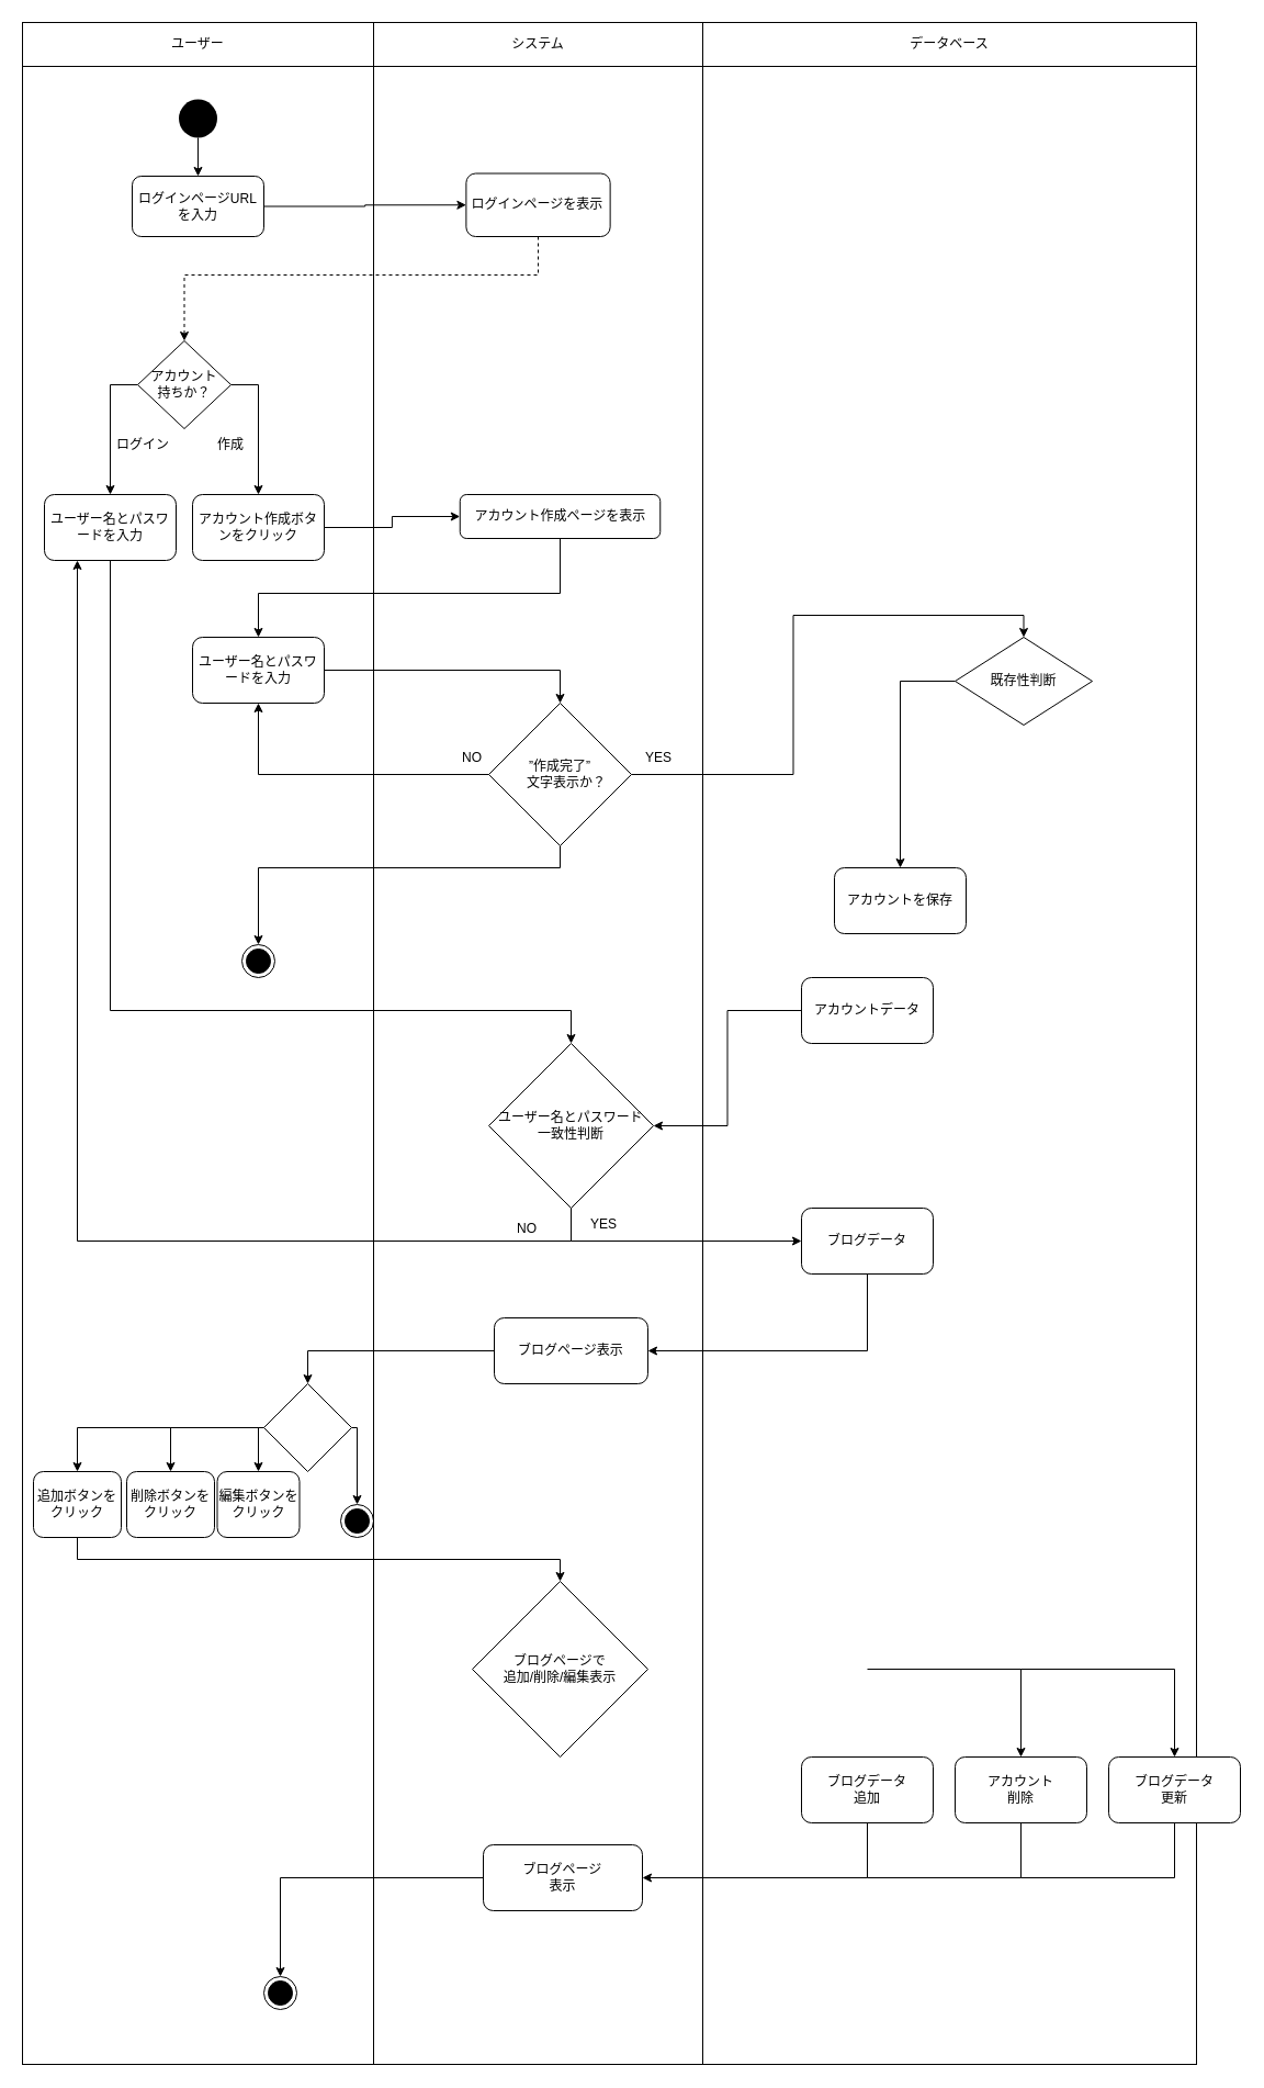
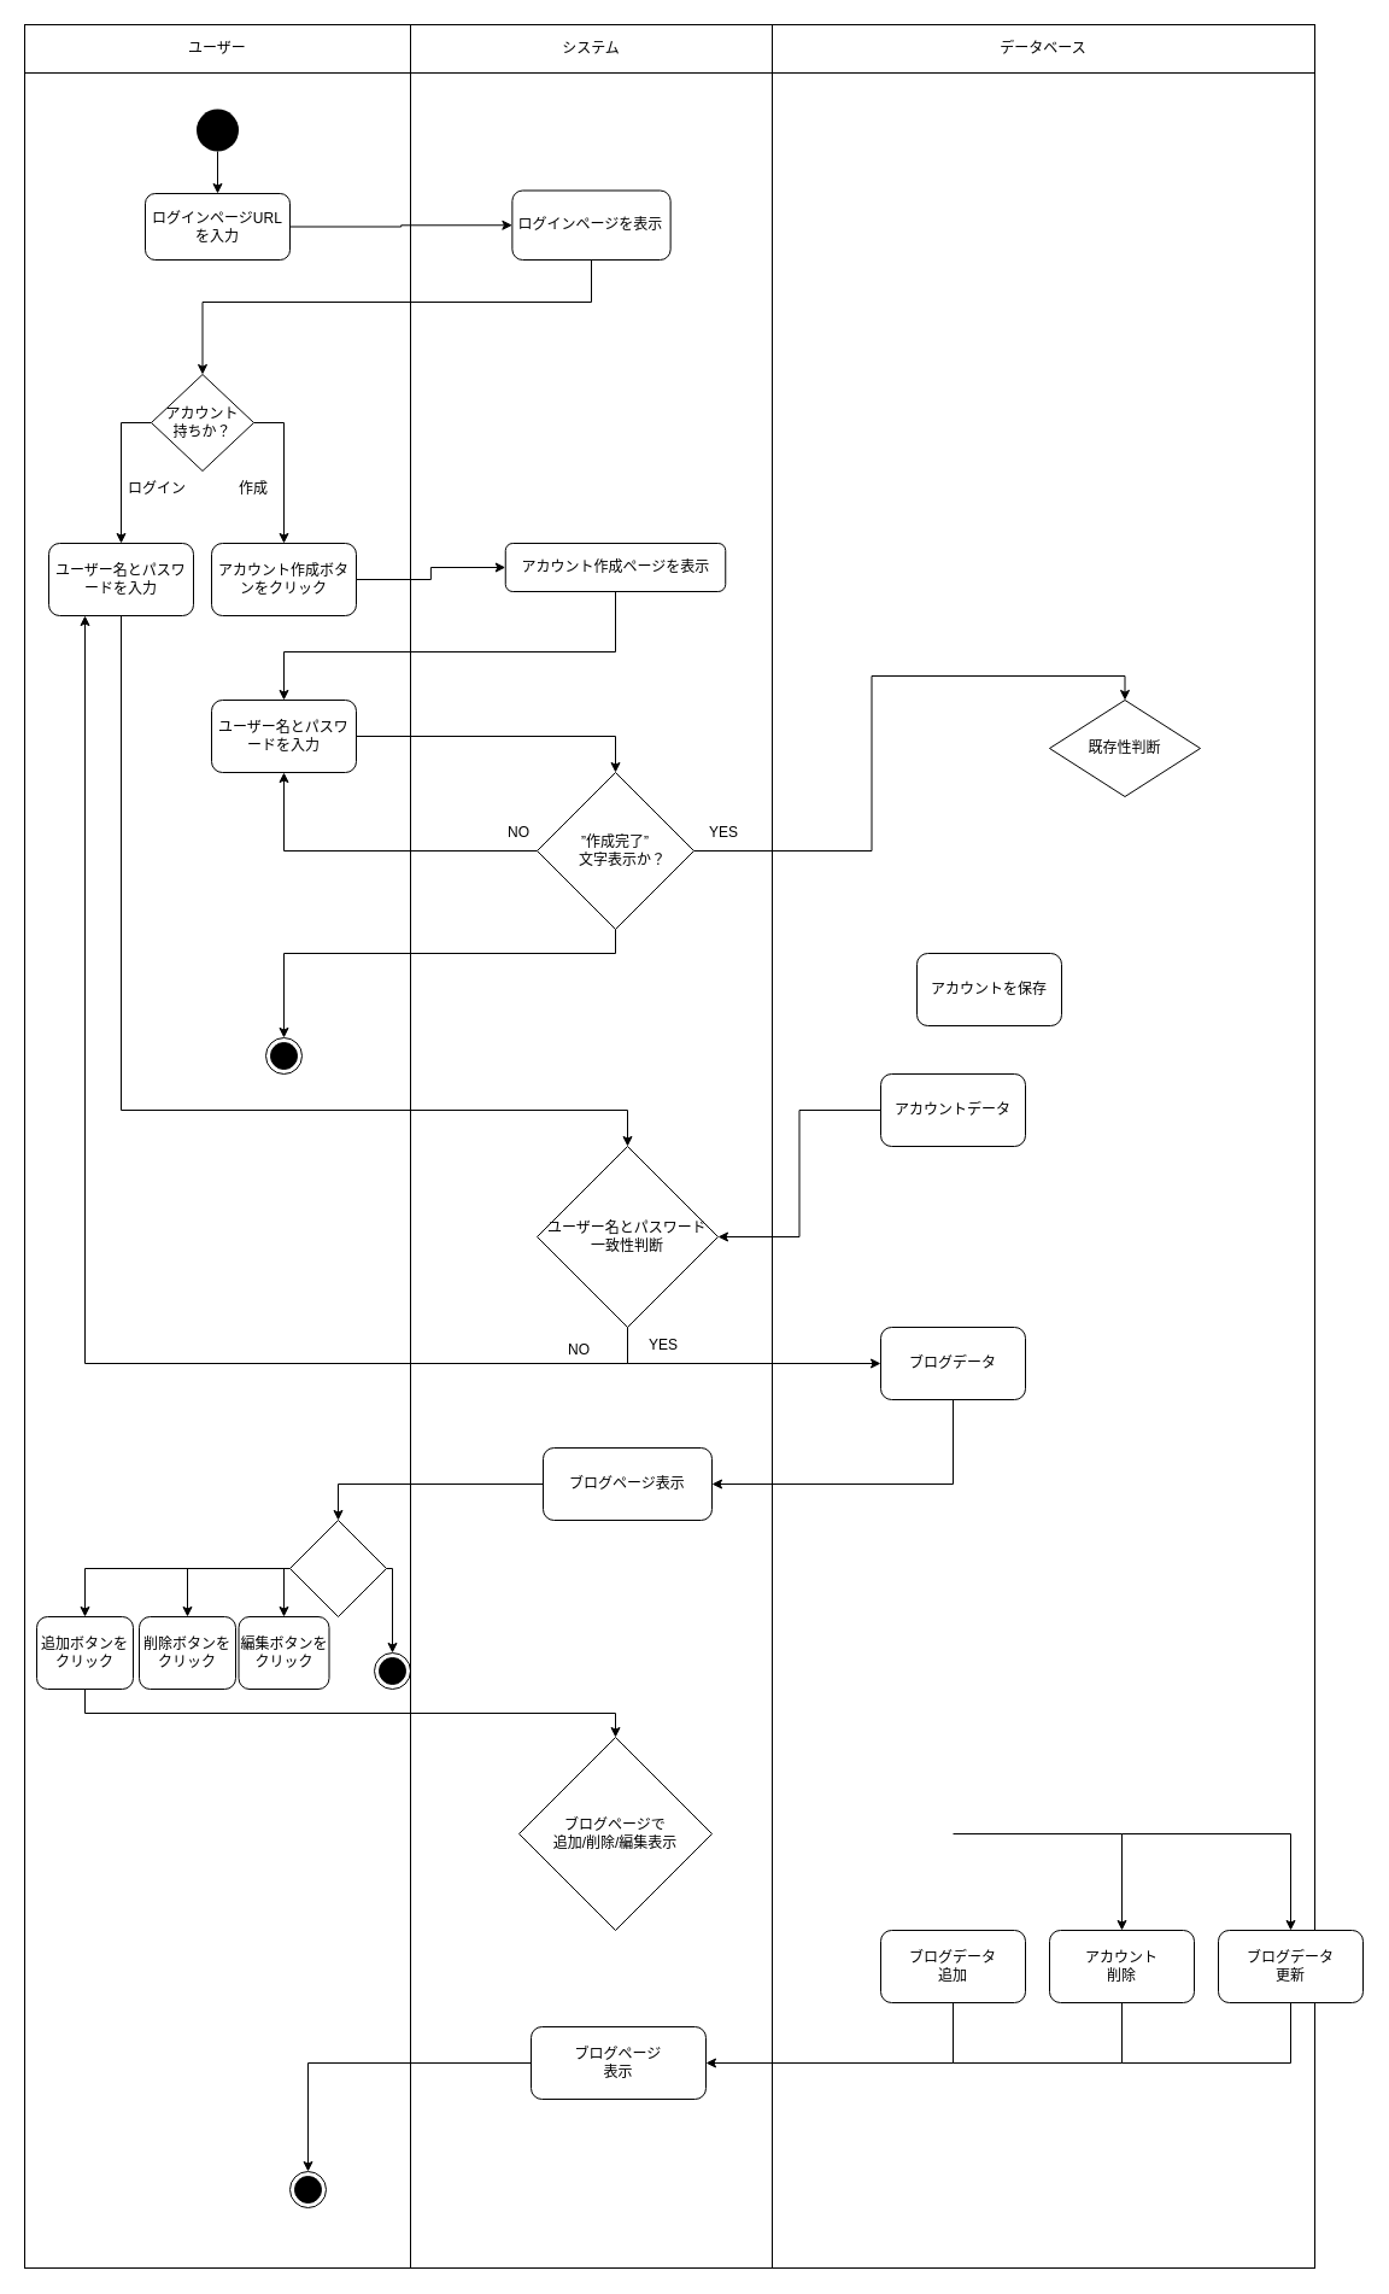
  <mxCell id="0" />
  <mxCell id="1" parent="0" />
  <mxCell id="2" value="" style="rounded=0;whiteSpace=wrap;html=1;direction=south;" vertex="1" parent="1"><mxGeometry x="340" y="60" width="300" height="1820" as="geometry" /></mxCell>
  <mxCell id="3" value="" style="rounded=0;whiteSpace=wrap;html=1;direction=south;" vertex="1" parent="1"><mxGeometry x="20" y="60" width="320" height="1820" as="geometry" /></mxCell>
  <mxCell id="4" value="" style="rounded=0;whiteSpace=wrap;html=1;direction=south;" vertex="1" parent="1"><mxGeometry x="640" y="60" width="450" height="1820" as="geometry" /></mxCell>
  <mxCell id="5" value="ユーザー" style="rounded=0;whiteSpace=wrap;html=1;direction=south;" vertex="1" parent="1"><mxGeometry x="20" y="20" width="320" height="40" as="geometry" /></mxCell>
  <mxCell id="6" value="システム" style="rounded=0;whiteSpace=wrap;html=1;" vertex="1" parent="1"><mxGeometry x="340" y="20" width="300" height="40" as="geometry" /></mxCell>
  <mxCell id="7" value="データベース" style="rounded=0;whiteSpace=wrap;html=1;" vertex="1" parent="1"><mxGeometry x="640" y="20" width="450" height="40" as="geometry" /></mxCell>
  <mxCell id="8" value="" style="edgeStyle=orthogonalEdgeStyle;rounded=0;orthogonalLoop=1;jettySize=auto;html=1;" edge="1" parent="1" source="9" target="11"><mxGeometry relative="1" as="geometry" /></mxCell>
  <mxCell id="9" value="" style="ellipse;fillColor=#000000;strokeColor=none;" vertex="1" parent="1"><mxGeometry x="162.5" y="90" width="35" height="35" as="geometry" /></mxCell>
  <mxCell id="10" style="edgeStyle=orthogonalEdgeStyle;rounded=0;orthogonalLoop=1;jettySize=auto;html=1;entryX=0;entryY=0.5;entryDx=0;entryDy=0;" edge="1" parent="1" source="11" target="19"><mxGeometry relative="1" as="geometry" /></mxCell>
  <mxCell id="11" value="ログインページURLを入力" style="rounded=1;whiteSpace=wrap;html=1;" vertex="1" parent="1"><mxGeometry x="120" y="160" width="120" height="55" as="geometry" /></mxCell>
- <mxCell id="12" style="edgeStyle=orthogonalEdgeStyle;rounded=0;orthogonalLoop=1;jettySize=auto;html=1;entryX=0.5;entryY=0;entryDx=0;entryDy=0;exitX=0.5;exitY=1;exitDx=0;exitDy=0;dashed=1;" edge="1" parent="1" source="19" target="18"><mxGeometry relative="1" as="geometry"><Array as="points"><mxPoint x="490" y="250" /><mxPoint x="168" y="250" /></Array></mxGeometry></mxCell>
+ <mxCell id="12" style="edgeStyle=orthogonalEdgeStyle;rounded=0;orthogonalLoop=1;jettySize=auto;html=1;entryX=0.5;entryY=0;entryDx=0;entryDy=0;exitX=0.5;exitY=1;exitDx=0;exitDy=0;" edge="1" parent="1" source="19" target="18"><mxGeometry relative="1" as="geometry"><Array as="points"><mxPoint x="490" y="250" /><mxPoint x="168" y="250" /></Array></mxGeometry></mxCell>
  <mxCell id="13" value="アカウントを保存" style="rounded=1;whiteSpace=wrap;html=1;" vertex="1" parent="1"><mxGeometry x="760" y="790" width="120" height="60" as="geometry" /></mxCell>
  <mxCell id="14" style="edgeStyle=orthogonalEdgeStyle;rounded=0;orthogonalLoop=1;jettySize=auto;html=1;exitX=0.5;exitY=1;exitDx=0;exitDy=0;entryX=0.5;entryY=0;entryDx=0;entryDy=0;" edge="1" parent="1" source="15" target="38"><mxGeometry relative="1" as="geometry"><mxPoint x="520" y="960" as="targetPoint" /><Array as="points"><mxPoint x="100" y="920" /><mxPoint x="520" y="920" /></Array></mxGeometry></mxCell>
  <mxCell id="15" value="ユーザー名とパスワードを入力" style="rounded=1;whiteSpace=wrap;html=1;" vertex="1" parent="1"><mxGeometry x="40" y="450" width="120" height="60" as="geometry" /></mxCell>
  <mxCell id="16" style="edgeStyle=orthogonalEdgeStyle;rounded=0;orthogonalLoop=1;jettySize=auto;html=1;entryX=0.5;entryY=0;entryDx=0;entryDy=0;exitX=1;exitY=0.5;exitDx=0;exitDy=0;" edge="1" parent="1" source="18" target="21"><mxGeometry relative="1" as="geometry" /></mxCell>
  <mxCell id="17" style="edgeStyle=orthogonalEdgeStyle;rounded=0;orthogonalLoop=1;jettySize=auto;html=1;exitX=0;exitY=0.5;exitDx=0;exitDy=0;" edge="1" parent="1" source="18" target="15"><mxGeometry relative="1" as="geometry" /></mxCell>
  <mxCell id="18" value="アカウント&lt;br&gt;持ちか？" style="rhombus;whiteSpace=wrap;html=1;" vertex="1" parent="1"><mxGeometry x="125" y="310" width="85" height="80" as="geometry" /></mxCell>
  <mxCell id="19" value="ログインページを表示" style="rounded=1;whiteSpace=wrap;html=1;" vertex="1" parent="1"><mxGeometry x="424.38" y="157.5" width="131.25" height="57.5" as="geometry" /></mxCell>
  <mxCell id="20" style="edgeStyle=orthogonalEdgeStyle;rounded=0;orthogonalLoop=1;jettySize=auto;html=1;entryX=0;entryY=0.5;entryDx=0;entryDy=0;exitX=1;exitY=0.5;exitDx=0;exitDy=0;" edge="1" parent="1" source="21" target="23"><mxGeometry relative="1" as="geometry" /></mxCell>
  <mxCell id="21" value="アカウント作成ボタンをクリック" style="rounded=1;whiteSpace=wrap;html=1;" vertex="1" parent="1"><mxGeometry x="175" y="450" width="120" height="60" as="geometry" /></mxCell>
  <mxCell id="22" style="edgeStyle=orthogonalEdgeStyle;rounded=0;orthogonalLoop=1;jettySize=auto;html=1;entryX=0.5;entryY=0;entryDx=0;entryDy=0;exitX=0.5;exitY=1;exitDx=0;exitDy=0;" edge="1" parent="1" source="23" target="25"><mxGeometry relative="1" as="geometry"><Array as="points"><mxPoint x="510" y="540" /><mxPoint x="235" y="540" /></Array></mxGeometry></mxCell>
  <mxCell id="23" value="アカウント作成ページを表示" style="rounded=1;whiteSpace=wrap;html=1;" vertex="1" parent="1"><mxGeometry x="418.75" y="450" width="182.5" height="40" as="geometry" /></mxCell>
  <mxCell id="24" style="edgeStyle=orthogonalEdgeStyle;rounded=0;orthogonalLoop=1;jettySize=auto;html=1;entryX=0.5;entryY=0;entryDx=0;entryDy=0;" edge="1" parent="1" source="25" target="29"><mxGeometry relative="1" as="geometry" /></mxCell>
  <mxCell id="25" value="ユーザー名とパスワードを入力" style="rounded=1;whiteSpace=wrap;html=1;" vertex="1" parent="1"><mxGeometry x="175" y="580" width="120" height="60" as="geometry" /></mxCell>
  <mxCell id="26" style="edgeStyle=orthogonalEdgeStyle;rounded=0;orthogonalLoop=1;jettySize=auto;html=1;entryX=0.5;entryY=0;entryDx=0;entryDy=0;" edge="1" parent="1" source="29" target="70"><mxGeometry relative="1" as="geometry" /></mxCell>
  <mxCell id="27" style="edgeStyle=orthogonalEdgeStyle;rounded=0;orthogonalLoop=1;jettySize=auto;html=1;entryX=0.5;entryY=0;entryDx=0;entryDy=0;exitX=0.5;exitY=1;exitDx=0;exitDy=0;" edge="1" parent="1" source="29" target="33"><mxGeometry relative="1" as="geometry"><mxPoint x="200" y="840" as="targetPoint" /><Array as="points"><mxPoint x="510" y="790" /><mxPoint x="235" y="790" /></Array></mxGeometry></mxCell>
  <mxCell id="28" value="" style="edgeStyle=orthogonalEdgeStyle;rounded=0;orthogonalLoop=1;jettySize=auto;html=1;startArrow=none;exitX=0;exitY=0.5;exitDx=0;exitDy=0;entryX=0;entryY=0.5;entryDx=0;entryDy=0;" edge="1" parent="1" source="29" target="29"><mxGeometry relative="1" as="geometry"><mxPoint x="260" y="705" as="targetPoint" /></mxGeometry></mxCell>
  <mxCell id="29" value="”作成完了”&lt;br&gt;　文字表示か？" style="rhombus;whiteSpace=wrap;html=1;" vertex="1" parent="1"><mxGeometry x="445" y="640" width="130" height="130" as="geometry" /></mxCell>
  <mxCell id="30" style="edgeStyle=orthogonalEdgeStyle;rounded=0;orthogonalLoop=1;jettySize=auto;html=1;exitX=0;exitY=0.5;exitDx=0;exitDy=0;entryX=0.5;entryY=1;entryDx=0;entryDy=0;" edge="1" parent="1" source="29" target="25"><mxGeometry relative="1" as="geometry"><Array as="points"><mxPoint x="235" y="705" /></Array></mxGeometry></mxCell>
  <mxCell id="31" value="NO" style="text;html=1;strokeColor=none;fillColor=none;align=center;verticalAlign=middle;whiteSpace=wrap;rounded=0;" vertex="1" parent="1"><mxGeometry x="400" y="675" width="60" height="30" as="geometry" /></mxCell>
  <mxCell id="32" value="YES" style="text;html=1;strokeColor=none;fillColor=none;align=center;verticalAlign=middle;whiteSpace=wrap;rounded=0;" vertex="1" parent="1"><mxGeometry x="570" y="675" width="60" height="30" as="geometry" /></mxCell>
  <mxCell id="33" value="" style="ellipse;html=1;shape=endState;fillColor=#000000;strokeColor=#000000;" vertex="1" parent="1"><mxGeometry x="220" y="860" width="30" height="30" as="geometry" /></mxCell>
  <mxCell id="34" value="ログイン" style="text;html=1;strokeColor=none;fillColor=none;align=center;verticalAlign=middle;whiteSpace=wrap;rounded=0;" vertex="1" parent="1"><mxGeometry x="100" y="390" width="60" height="30" as="geometry" /></mxCell>
  <mxCell id="35" value="作成" style="text;html=1;strokeColor=none;fillColor=none;align=center;verticalAlign=middle;whiteSpace=wrap;rounded=0;" vertex="1" parent="1"><mxGeometry x="180" y="390" width="60" height="30" as="geometry" /></mxCell>
  <mxCell id="36" style="edgeStyle=orthogonalEdgeStyle;rounded=0;orthogonalLoop=1;jettySize=auto;html=1;exitX=0.5;exitY=1;exitDx=0;exitDy=0;" edge="1" parent="1" source="38"><mxGeometry relative="1" as="geometry"><mxPoint x="70" y="510" as="targetPoint" /><Array as="points"><mxPoint x="520" y="1130" /><mxPoint x="70" y="1130" /></Array></mxGeometry></mxCell>
  <mxCell id="37" style="edgeStyle=orthogonalEdgeStyle;rounded=0;orthogonalLoop=1;jettySize=auto;html=1;entryX=0;entryY=0.5;entryDx=0;entryDy=0;" edge="1" parent="1" source="38" target="40"><mxGeometry relative="1" as="geometry"><mxPoint x="730" y="1134" as="targetPoint" /><Array as="points"><mxPoint x="520" y="1130" /></Array></mxGeometry></mxCell>
  <mxCell id="38" value="ユーザー名とパスワード&lt;br&gt;一致性判断" style="rhombus;whiteSpace=wrap;html=1;" vertex="1" parent="1"><mxGeometry x="445" y="950" width="150" height="150" as="geometry" /></mxCell>
  <mxCell id="39" style="edgeStyle=orthogonalEdgeStyle;rounded=0;orthogonalLoop=1;jettySize=auto;html=1;entryX=1;entryY=0.5;entryDx=0;entryDy=0;" edge="1" parent="1" source="40" target="45"><mxGeometry relative="1" as="geometry"><Array as="points"><mxPoint x="790" y="1230" /></Array></mxGeometry></mxCell>
  <mxCell id="40" value="ブログデータ" style="rounded=1;whiteSpace=wrap;html=1;" vertex="1" parent="1"><mxGeometry x="730" y="1100" width="120" height="60" as="geometry" /></mxCell>
  <mxCell id="41" style="edgeStyle=orthogonalEdgeStyle;rounded=0;orthogonalLoop=1;jettySize=auto;html=1;entryX=0.5;entryY=0;entryDx=0;entryDy=0;exitX=0.5;exitY=1;exitDx=0;exitDy=0;" edge="1" parent="1" source="42" target="64"><mxGeometry relative="1" as="geometry"><mxPoint x="450" y="1490" as="targetPoint" /></mxGeometry></mxCell>
  <mxCell id="42" value="追加ボタンをクリック" style="rounded=1;whiteSpace=wrap;html=1;" vertex="1" parent="1"><mxGeometry x="30" y="1340" width="80" height="60" as="geometry" /></mxCell>
  <mxCell id="43" value="YES" style="text;html=1;strokeColor=none;fillColor=none;align=center;verticalAlign=middle;whiteSpace=wrap;rounded=0;" vertex="1" parent="1"><mxGeometry x="520" y="1100" width="60" height="30" as="geometry" /></mxCell>
  <mxCell id="44" style="edgeStyle=orthogonalEdgeStyle;rounded=0;orthogonalLoop=1;jettySize=auto;html=1;entryX=0.5;entryY=0;entryDx=0;entryDy=0;" edge="1" parent="1" source="45" target="53"><mxGeometry relative="1" as="geometry" /></mxCell>
  <mxCell id="45" value="ブログページ表示" style="rounded=1;whiteSpace=wrap;html=1;" vertex="1" parent="1"><mxGeometry x="450" y="1200" width="140" height="60" as="geometry" /></mxCell>
  <mxCell id="46" value="NO" style="text;html=1;strokeColor=none;fillColor=none;align=center;verticalAlign=middle;whiteSpace=wrap;rounded=0;" vertex="1" parent="1"><mxGeometry x="450" y="1104" width="60" height="30" as="geometry" /></mxCell>
  <mxCell id="47" style="edgeStyle=orthogonalEdgeStyle;rounded=0;orthogonalLoop=1;jettySize=auto;html=1;entryX=1;entryY=0.5;entryDx=0;entryDy=0;" edge="1" parent="1" source="48" target="38"><mxGeometry relative="1" as="geometry" /></mxCell>
  <mxCell id="48" value="アカウントデータ" style="rounded=1;whiteSpace=wrap;html=1;" vertex="1" parent="1"><mxGeometry x="730" y="890" width="120" height="60" as="geometry" /></mxCell>
  <mxCell id="49" value="" style="ellipse;html=1;shape=endState;fillColor=#000000;strokeColor=#000000;" vertex="1" parent="1"><mxGeometry x="310" y="1370" width="30" height="30" as="geometry" /></mxCell>
  <mxCell id="50" style="edgeStyle=orthogonalEdgeStyle;rounded=0;orthogonalLoop=1;jettySize=auto;html=1;exitX=1;exitY=0.5;exitDx=0;exitDy=0;entryX=0.5;entryY=0;entryDx=0;entryDy=0;" edge="1" parent="1" source="53" target="49"><mxGeometry relative="1" as="geometry"><Array as="points"><mxPoint x="325" y="1300" /></Array></mxGeometry></mxCell>
  <mxCell id="51" style="edgeStyle=orthogonalEdgeStyle;rounded=0;orthogonalLoop=1;jettySize=auto;html=1;entryX=0.5;entryY=0;entryDx=0;entryDy=0;exitX=0;exitY=0.5;exitDx=0;exitDy=0;" edge="1" parent="1" source="53" target="42"><mxGeometry relative="1" as="geometry"><Array as="points"><mxPoint x="70" y="1300" /></Array></mxGeometry></mxCell>
  <mxCell id="52" style="edgeStyle=orthogonalEdgeStyle;rounded=0;orthogonalLoop=1;jettySize=auto;html=1;exitX=0;exitY=0.5;exitDx=0;exitDy=0;entryX=0.5;entryY=0;entryDx=0;entryDy=0;" edge="1" parent="1" source="53" target="55"><mxGeometry relative="1" as="geometry"><Array as="points"><mxPoint x="235" y="1300" /></Array></mxGeometry></mxCell>
  <mxCell id="53" value="" style="rhombus;whiteSpace=wrap;html=1;" vertex="1" parent="1"><mxGeometry x="240" y="1260" width="80" height="80" as="geometry" /></mxCell>
  <mxCell id="54" value="削除ボタンをクリック" style="rounded=1;whiteSpace=wrap;html=1;" vertex="1" parent="1"><mxGeometry x="115" y="1340" width="80" height="60" as="geometry" /></mxCell>
  <mxCell id="55" value="編集ボタンをクリック" style="rounded=1;whiteSpace=wrap;html=1;" vertex="1" parent="1"><mxGeometry x="197.5" y="1340" width="75" height="60" as="geometry" /></mxCell>
  <mxCell id="56" value="" style="endArrow=classic;html=1;rounded=0;entryX=0.5;entryY=0;entryDx=0;entryDy=0;" edge="1" parent="1" target="54"><mxGeometry width="50" height="50" relative="1" as="geometry"><mxPoint x="155" y="1300" as="sourcePoint" /><mxPoint x="380" y="1080" as="targetPoint" /></mxGeometry></mxCell>
  <mxCell id="57" value="" style="ellipse;html=1;shape=endState;fillColor=#000000;strokeColor=#000000;" vertex="1" parent="1"><mxGeometry x="240" y="1800" width="30" height="30" as="geometry" /></mxCell>
  <mxCell id="58" value="ブログデータ&lt;br&gt;更新" style="rounded=1;whiteSpace=wrap;html=1;" vertex="1" parent="1"><mxGeometry x="1010" y="1600" width="120" height="60" as="geometry" /></mxCell>
  <mxCell id="59" value="アカウント&lt;br&gt;削除" style="rounded=1;whiteSpace=wrap;html=1;" vertex="1" parent="1"><mxGeometry x="870" y="1600" width="120" height="60" as="geometry" /></mxCell>
  <mxCell id="60" style="edgeStyle=orthogonalEdgeStyle;rounded=0;orthogonalLoop=1;jettySize=auto;html=1;exitX=0.5;exitY=1;exitDx=0;exitDy=0;entryX=1;entryY=0.5;entryDx=0;entryDy=0;" edge="1" parent="1" source="61" target="63"><mxGeometry relative="1" as="geometry" /></mxCell>
  <mxCell id="61" value="ブログデータ&lt;br&gt;追加" style="rounded=1;whiteSpace=wrap;html=1;" vertex="1" parent="1"><mxGeometry x="730" y="1600" width="120" height="60" as="geometry" /></mxCell>
  <mxCell id="62" style="edgeStyle=orthogonalEdgeStyle;rounded=0;orthogonalLoop=1;jettySize=auto;html=1;exitX=0;exitY=0.5;exitDx=0;exitDy=0;entryX=0.5;entryY=0;entryDx=0;entryDy=0;" edge="1" parent="1" source="63" target="57"><mxGeometry relative="1" as="geometry" /></mxCell>
  <mxCell id="63" value="ブログページ&lt;br&gt;表示" style="rounded=1;whiteSpace=wrap;html=1;" vertex="1" parent="1"><mxGeometry x="440" y="1680" width="145" height="60" as="geometry" /></mxCell>
  <mxCell id="64" value="ブログページで&lt;br&gt;追加/削除/編集表示" style="rhombus;whiteSpace=wrap;html=1;" vertex="1" parent="1"><mxGeometry x="430" y="1440" width="160" height="160" as="geometry" /></mxCell>
  <mxCell id="65" value="" style="endArrow=classic;html=1;rounded=0;entryX=0.5;entryY=0;entryDx=0;entryDy=0;" edge="1" parent="1" target="59"><mxGeometry width="50" height="50" relative="1" as="geometry"><mxPoint x="790" y="1520" as="sourcePoint" /><mxPoint x="660" y="1440" as="targetPoint" /><Array as="points"><mxPoint x="930" y="1520" /></Array></mxGeometry></mxCell>
  <mxCell id="66" value="" style="endArrow=classic;html=1;rounded=0;entryX=0.5;entryY=0;entryDx=0;entryDy=0;" edge="1" parent="1" target="58"><mxGeometry width="50" height="50" relative="1" as="geometry"><mxPoint x="930" y="1520" as="sourcePoint" /><mxPoint x="660" y="1440" as="targetPoint" /><Array as="points"><mxPoint x="1070" y="1520" /></Array></mxGeometry></mxCell>
  <mxCell id="67" value="" style="endArrow=none;html=1;rounded=0;entryX=0.5;entryY=1;entryDx=0;entryDy=0;" edge="1" parent="1" target="58"><mxGeometry width="50" height="50" relative="1" as="geometry"><mxPoint x="930" y="1710" as="sourcePoint" /><mxPoint x="660" y="1440" as="targetPoint" /><Array as="points"><mxPoint x="1070" y="1710" /></Array></mxGeometry></mxCell>
  <mxCell id="68" value="" style="endArrow=none;html=1;rounded=0;entryX=0.5;entryY=1;entryDx=0;entryDy=0;" edge="1" parent="1" target="59"><mxGeometry width="50" height="50" relative="1" as="geometry"><mxPoint x="790" y="1710" as="sourcePoint" /><mxPoint x="660" y="1440" as="targetPoint" /><Array as="points"><mxPoint x="930" y="1710" /></Array></mxGeometry></mxCell>
- <mxCell id="69" style="edgeStyle=orthogonalEdgeStyle;rounded=0;orthogonalLoop=1;jettySize=auto;html=1;entryX=0.5;entryY=0;entryDx=0;entryDy=0;exitX=0;exitY=0.5;exitDx=0;exitDy=0;" edge="1" parent="1" source="70" target="13"><mxGeometry relative="1" as="geometry" /></mxCell>
  <mxCell id="70" value="既存性判断" style="rhombus;whiteSpace=wrap;html=1;" vertex="1" parent="1"><mxGeometry x="870" y="580" width="125" height="80" as="geometry" /></mxCell>
